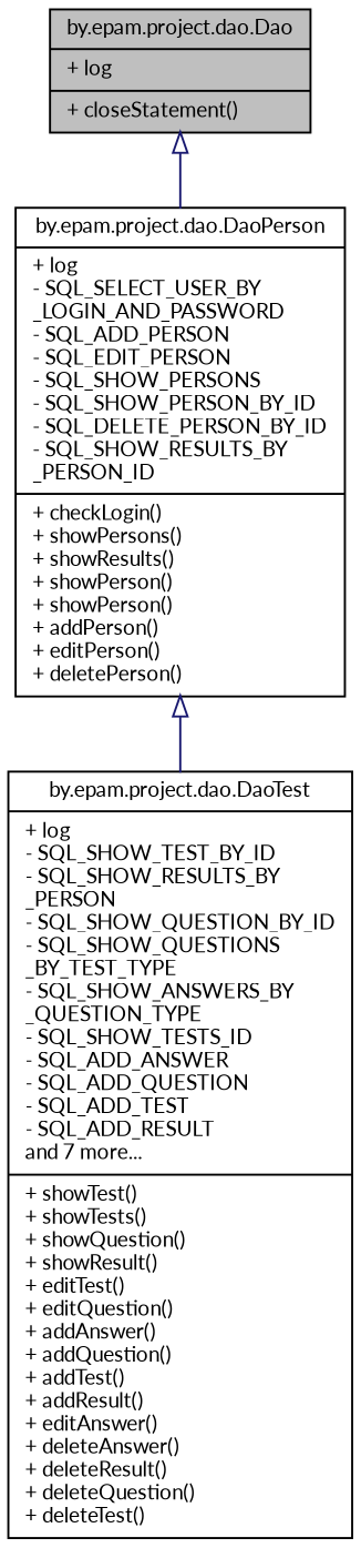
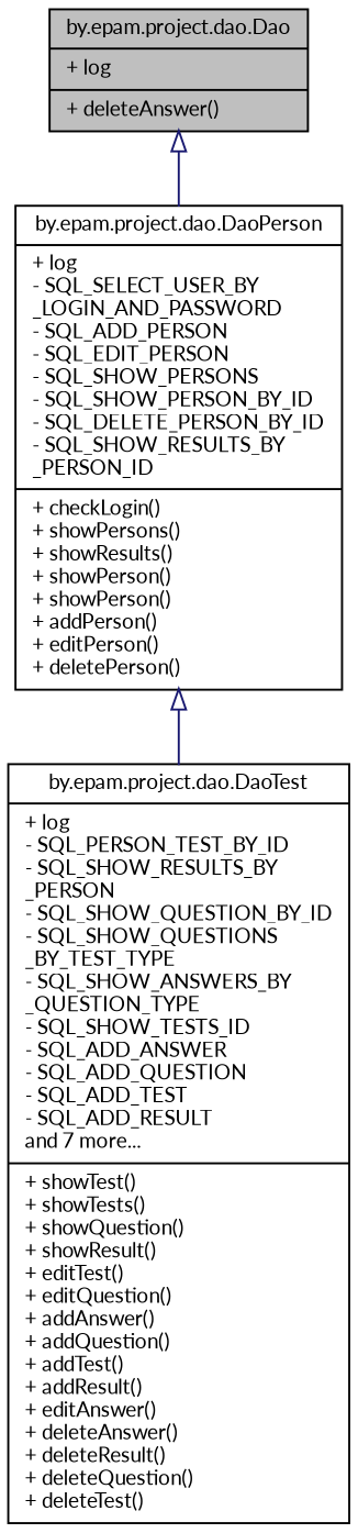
  digraph {
    fontname=Lato
    node [color=black fontname=Lato fontsize=10 shape=record]
    edge [arrowtail=onormal color=midnightblue dir=back fontname=Lato fontsize=10 labelfontname=FreeSans labelfontsize=10 style=solid]
-   n1 [fillcolor=grey75 fontcolor=black height=0.2 label="{by.epam.project.dao.Dao\n|+ log\l|+ closeStatement()\l}" style=filled width=0.4]
+   n1 [fillcolor=grey75 fontcolor=black height=0.2 label="{by.epam.project.dao.Dao\n|+ log\l|+ deleteAnswer()\l}" style=filled width=0.4]
    n2 [height=0.2 label="{by.epam.project.dao.DaoPerson\n|+ log\l- SQL_SELECT_USER_BY\l_LOGIN_AND_PASSWORD\l- SQL_ADD_PERSON\l- SQL_EDIT_PERSON\l- SQL_SHOW_PERSONS\l- SQL_SHOW_PERSON_BY_ID\l- SQL_DELETE_PERSON_BY_ID\l- SQL_SHOW_RESULTS_BY\l_PERSON_ID\l|+ checkLogin()\l+ showPersons()\l+ showResults()\l+ showPerson()\l+ showPerson()\l+ addPerson()\l+ editPerson()\l+ deletePerson()\l}" width=0.4]
-   n3 [height=0.2 label="{by.epam.project.dao.DaoTest\n|+ log\l- SQL_SHOW_TEST_BY_ID\l- SQL_SHOW_RESULTS_BY\l_PERSON\l- SQL_SHOW_QUESTION_BY_ID\l- SQL_SHOW_QUESTIONS\l_BY_TEST_TYPE\l- SQL_SHOW_ANSWERS_BY\l_QUESTION_TYPE\l- SQL_SHOW_TESTS_ID\l- SQL_ADD_ANSWER\l- SQL_ADD_QUESTION\l- SQL_ADD_TEST\l- SQL_ADD_RESULT\land 7 more...\l|+ showTest()\l+ showTests()\l+ showQuestion()\l+ showResult()\l+ editTest()\l+ editQuestion()\l+ addAnswer()\l+ addQuestion()\l+ addTest()\l+ addResult()\l+ editAnswer()\l+ deleteAnswer()\l+ deleteResult()\l+ deleteQuestion()\l+ deleteTest()\l}" width=0.4]
+   n3 [height=0.2 label="{by.epam.project.dao.DaoTest\n|+ log\l- SQL_PERSON_TEST_BY_ID\l- SQL_SHOW_RESULTS_BY\l_PERSON\l- SQL_SHOW_QUESTION_BY_ID\l- SQL_SHOW_QUESTIONS\l_BY_TEST_TYPE\l- SQL_SHOW_ANSWERS_BY\l_QUESTION_TYPE\l- SQL_SHOW_TESTS_ID\l- SQL_ADD_ANSWER\l- SQL_ADD_QUESTION\l- SQL_ADD_TEST\l- SQL_ADD_RESULT\land 7 more...\l|+ showTest()\l+ showTests()\l+ showQuestion()\l+ showResult()\l+ editTest()\l+ editQuestion()\l+ addAnswer()\l+ addQuestion()\l+ addTest()\l+ addResult()\l+ editAnswer()\l+ deleteAnswer()\l+ deleteResult()\l+ deleteQuestion()\l+ deleteTest()\l}" width=0.4]
    n1 -> n2
    n2 -> n3
  }
